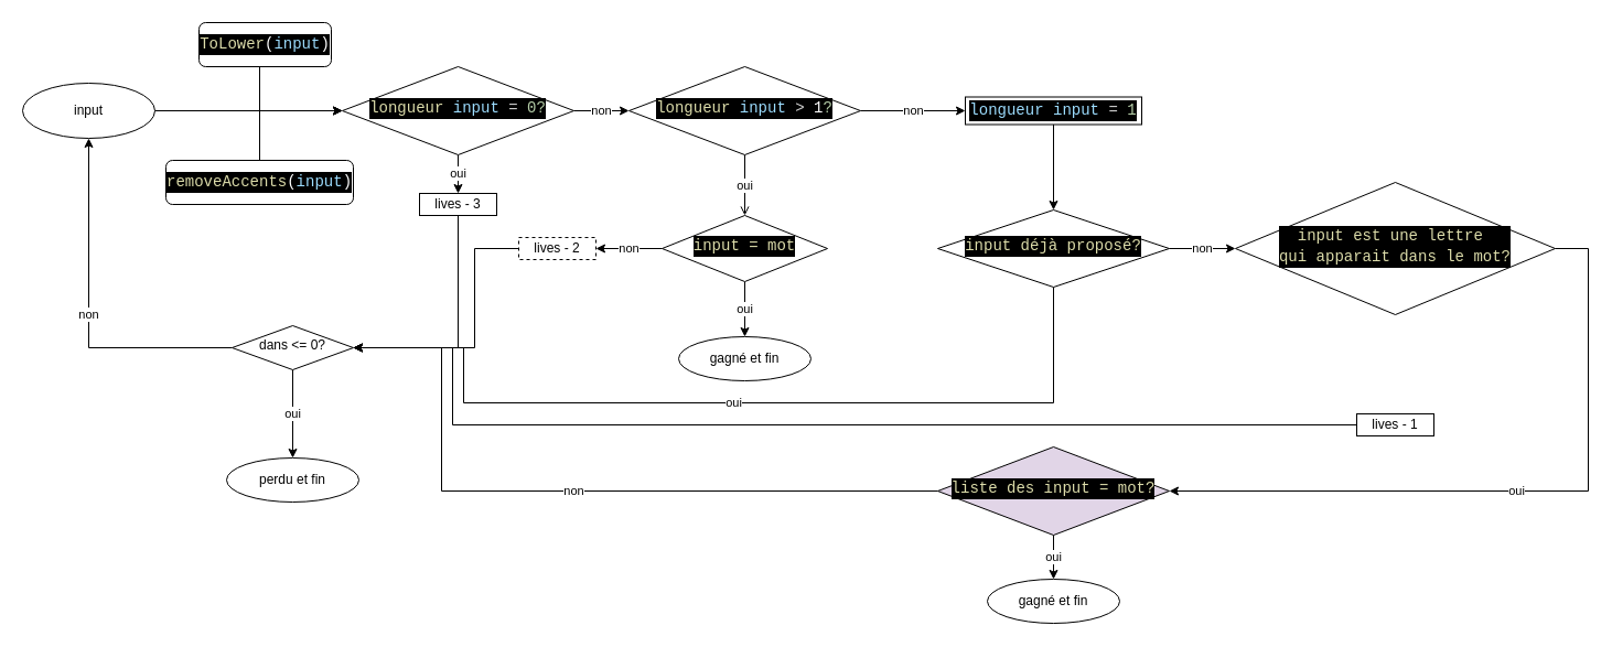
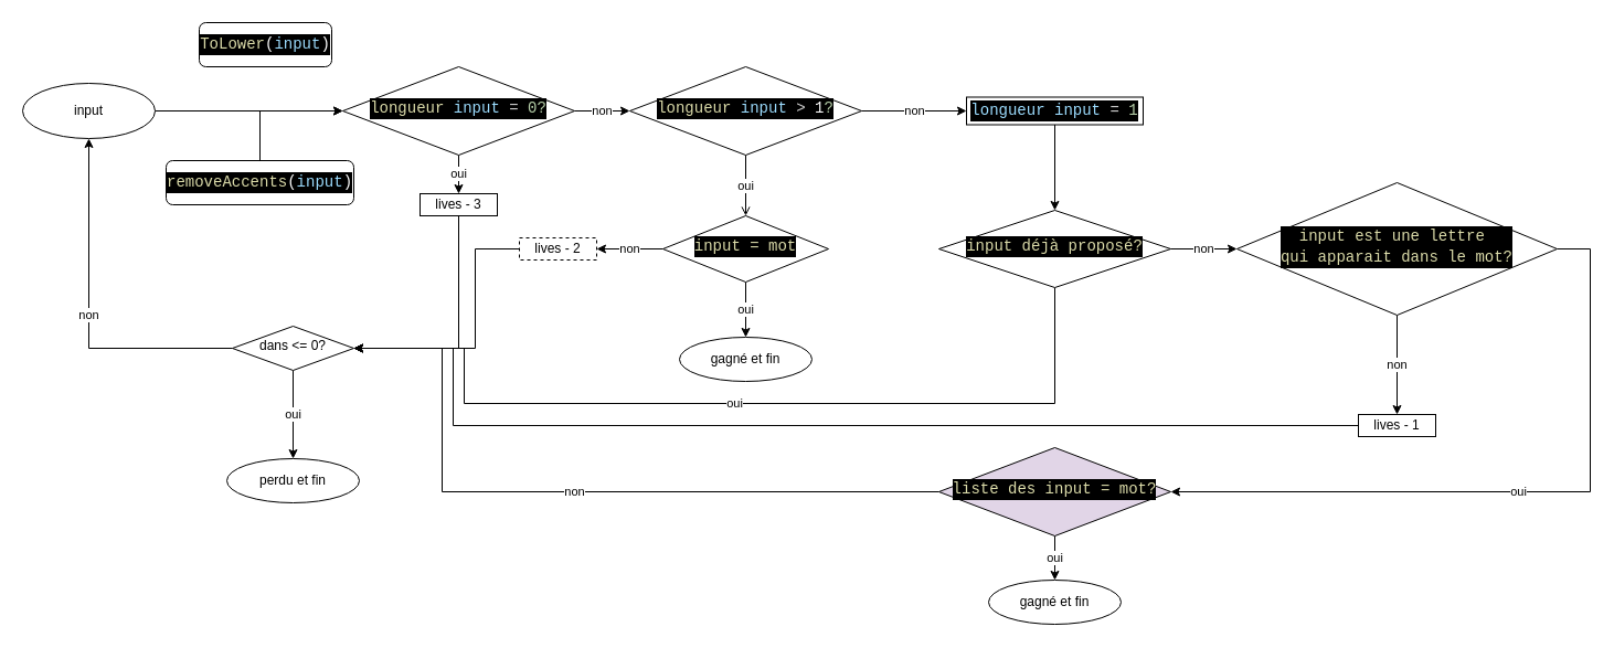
  <mxCell id="0" />
  <mxCell id="1" parent="0" />
  <mxCell id="2" value="oui" style="edgeStyle=orthogonalEdgeStyle;rounded=0;orthogonalLoop=1;jettySize=auto;html=1;" edge="1" parent="1" source="4" target="29"><mxGeometry relative="1" as="geometry" /></mxCell>
  <mxCell id="3" value="non" style="edgeStyle=orthogonalEdgeStyle;rounded=0;orthogonalLoop=1;jettySize=auto;html=1;" edge="1" parent="1" source="4" target="16"><mxGeometry relative="1" as="geometry" /></mxCell>
  <mxCell id="4" value="&lt;div style=&quot;background-color: rgb(0, 0, 0); font-family: Consolas, &amp;quot;Courier New&amp;quot;, monospace; font-size: 14px; line-height: 19px; white-space: pre;&quot;&gt;&lt;font color=&quot;#dcdcaa&quot;&gt;longueur &lt;/font&gt;&lt;span style=&quot;color: rgb(156, 220, 254);&quot;&gt;input&lt;/span&gt;&lt;font color=&quot;#ffffff&quot;&gt; &lt;/font&gt;&lt;span style=&quot;color: rgb(212, 212, 212);&quot;&gt;=&lt;/span&gt;&lt;font color=&quot;#ffffff&quot;&gt; &lt;/font&gt;&lt;span style=&quot;color: rgb(181, 206, 168);&quot;&gt;0?&lt;/span&gt;&lt;/div&gt;" style="rhombus;whiteSpace=wrap;html=1;shadow=0;fontFamily=Helvetica;fontSize=12;align=center;strokeWidth=1;spacing=6;spacingTop=-4;" parent="1" vertex="1"><mxGeometry x="310" y="60" width="210" height="80" as="geometry" /></mxCell>
- <mxCell id="5" value="" style="edgeStyle=orthogonalEdgeStyle;rounded=0;orthogonalLoop=1;jettySize=auto;html=1;entryX=0;entryY=0.5;entryDx=0;entryDy=0;" edge="1" parent="1" source="6" target="4"><mxGeometry relative="1" as="geometry"><Array as="points"><mxPoint x="235" y="100" /></Array></mxGeometry></mxCell>
  <mxCell id="6" value="&lt;div style=&quot;color: rgb(255, 255, 255); background-color: rgb(0, 0, 0); font-family: Consolas, &amp;quot;Courier New&amp;quot;, monospace; font-size: 14px; line-height: 19px; white-space: pre;&quot;&gt;&lt;span style=&quot;color: #dcdcaa;&quot;&gt;ToLower&lt;/span&gt;(&lt;span style=&quot;color: #9cdcfe;&quot;&gt;input&lt;/span&gt;)&lt;/div&gt;" style="rounded=1;whiteSpace=wrap;html=1;fontSize=12;glass=0;strokeWidth=1;shadow=0;" parent="1" vertex="1"><mxGeometry x="180" y="20" width="120" height="40" as="geometry" /></mxCell>
  <mxCell id="7" value="oui" style="edgeStyle=orthogonalEdgeStyle;rounded=0;orthogonalLoop=1;jettySize=auto;html=1;" edge="1" parent="1" source="9" target="33"><mxGeometry relative="1" as="geometry" /></mxCell>
  <mxCell id="8" value="non" style="edgeStyle=orthogonalEdgeStyle;rounded=0;orthogonalLoop=1;jettySize=auto;html=1;entryX=0.5;entryY=1;entryDx=0;entryDy=0;" edge="1" parent="1" source="9" target="13"><mxGeometry relative="1" as="geometry" /></mxCell>
  <mxCell id="9" value="dans &amp;lt;= 0?" style="rhombus;whiteSpace=wrap;html=1;shadow=0;fontFamily=Helvetica;fontSize=12;align=center;strokeWidth=1;spacing=6;spacingTop=-4;" parent="1" vertex="1"><mxGeometry x="210" y="295" width="110" height="40" as="geometry" /></mxCell>
  <mxCell id="10" value="" style="edgeStyle=orthogonalEdgeStyle;rounded=0;orthogonalLoop=1;jettySize=auto;html=1;entryX=0;entryY=0.5;entryDx=0;entryDy=0;" edge="1" parent="1" source="11" target="4"><mxGeometry relative="1" as="geometry" /></mxCell>
  <mxCell id="11" value="&lt;div style=&quot;color: rgb(255, 255, 255); background-color: rgb(0, 0, 0); font-family: Consolas, &amp;quot;Courier New&amp;quot;, monospace; font-size: 14px; line-height: 19px; white-space: pre;&quot;&gt;&lt;span style=&quot;color: #dcdcaa;&quot;&gt;removeAccents&lt;/span&gt;(&lt;span style=&quot;color: #9cdcfe;&quot;&gt;input&lt;/span&gt;)&lt;/div&gt;" style="rounded=1;whiteSpace=wrap;html=1;fontSize=12;glass=0;strokeWidth=1;shadow=0;" parent="1" vertex="1"><mxGeometry x="150" y="145" width="170" height="40" as="geometry" /></mxCell>
  <mxCell id="12" style="edgeStyle=orthogonalEdgeStyle;rounded=0;orthogonalLoop=1;jettySize=auto;html=1;entryX=0;entryY=0.5;entryDx=0;entryDy=0;" edge="1" parent="1" source="13" target="4"><mxGeometry relative="1" as="geometry" /></mxCell>
  <mxCell id="13" value="input" style="ellipse;whiteSpace=wrap;html=1;" vertex="1" parent="1"><mxGeometry x="20" y="75" width="120" height="50" as="geometry" /></mxCell>
  <mxCell id="14" value="oui" style="edgeStyle=orthogonalEdgeStyle;rounded=0;orthogonalLoop=1;jettySize=auto;html=1;entryX=0.5;entryY=0;entryDx=0;entryDy=0;endArrow=open;" edge="1" parent="1" source="16" target="19"><mxGeometry relative="1" as="geometry" /></mxCell>
  <mxCell id="15" value="non" style="edgeStyle=orthogonalEdgeStyle;rounded=0;orthogonalLoop=1;jettySize=auto;html=1;entryX=0;entryY=0.5;entryDx=0;entryDy=0;" edge="1" parent="1" source="16" target="38"><mxGeometry relative="1" as="geometry" /></mxCell>
  <mxCell id="16" value="&lt;div style=&quot;background-color: rgb(0, 0, 0); font-family: Consolas, &amp;quot;Courier New&amp;quot;, monospace; font-size: 14px; line-height: 19px; white-space: pre;&quot;&gt;&lt;font color=&quot;#dcdcaa&quot;&gt;longueur &lt;/font&gt;&lt;span style=&quot;color: rgb(156, 220, 254);&quot;&gt;input&lt;/span&gt;&lt;font color=&quot;#ffffff&quot;&gt; &lt;/font&gt;&lt;font color=&quot;#d4d4d4&quot;&gt;&amp;gt;&lt;/font&gt;&lt;font color=&quot;#ffffff&quot;&gt; 1&lt;/font&gt;&lt;span style=&quot;color: rgb(181, 206, 168);&quot;&gt;?&lt;/span&gt;&lt;/div&gt;" style="rhombus;whiteSpace=wrap;html=1;shadow=0;fontFamily=Helvetica;fontSize=12;align=center;strokeWidth=1;spacing=6;spacingTop=-4;" vertex="1" parent="1"><mxGeometry x="570" y="60" width="210" height="80" as="geometry" /></mxCell>
  <mxCell id="17" value="oui" style="edgeStyle=orthogonalEdgeStyle;rounded=0;orthogonalLoop=1;jettySize=auto;html=1;" edge="1" parent="1" source="19" target="32"><mxGeometry relative="1" as="geometry" /></mxCell>
  <mxCell id="18" value="non" style="edgeStyle=orthogonalEdgeStyle;rounded=0;orthogonalLoop=1;jettySize=auto;html=1;" edge="1" parent="1" source="19" target="31"><mxGeometry relative="1" as="geometry" /></mxCell>
  <mxCell id="19" value="&lt;div style=&quot;background-color: rgb(0, 0, 0); font-family: Consolas, &amp;quot;Courier New&amp;quot;, monospace; font-size: 14px; line-height: 19px; white-space: pre;&quot;&gt;&lt;font color=&quot;#dcdcaa&quot;&gt;input = mot&lt;/font&gt;&lt;/div&gt;" style="rhombus;whiteSpace=wrap;html=1;shadow=0;fontFamily=Helvetica;fontSize=12;align=center;strokeWidth=1;spacing=6;spacingTop=-4;" vertex="1" parent="1"><mxGeometry x="600" y="195" width="150" height="60" as="geometry" /></mxCell>
  <mxCell id="20" value="non" style="edgeStyle=orthogonalEdgeStyle;rounded=0;orthogonalLoop=1;jettySize=auto;html=1;entryX=1;entryY=0.5;entryDx=0;entryDy=0;" edge="1" parent="1" source="22" target="9"><mxGeometry relative="1" as="geometry"><Array as="points"><mxPoint x="400" y="445" /><mxPoint x="400" y="315" /></Array></mxGeometry></mxCell>
  <mxCell id="21" value="oui" style="edgeStyle=orthogonalEdgeStyle;rounded=0;orthogonalLoop=1;jettySize=auto;html=1;" edge="1" parent="1" source="22" target="39"><mxGeometry relative="1" as="geometry" /></mxCell>
  <mxCell id="22" value="&lt;div style=&quot;background-color: rgb(0, 0, 0); font-family: Consolas, &amp;quot;Courier New&amp;quot;, monospace; font-size: 14px; line-height: 19px; white-space: pre;&quot;&gt;&lt;font color=&quot;#dcdcaa&quot;&gt;liste des input = mot?&lt;/font&gt;&lt;/div&gt;" style="rhombus;whiteSpace=wrap;html=1;shadow=0;fontFamily=Helvetica;fontSize=12;align=center;strokeWidth=1;spacing=6;spacingTop=-4;fillColor=#e1d5e7;" vertex="1" parent="1"><mxGeometry x="850" y="405" width="210" height="80" as="geometry" /></mxCell>
+ <mxCell id="23" value="non" style="edgeStyle=orthogonalEdgeStyle;rounded=0;orthogonalLoop=1;jettySize=auto;html=1;entryX=0.5;entryY=0;entryDx=0;entryDy=0;" edge="1" parent="1" source="25" target="27"><mxGeometry relative="1" as="geometry"><mxPoint x="1280" y="405" as="targetPoint" /></mxGeometry></mxCell>
  <mxCell id="24" value="oui" style="edgeStyle=orthogonalEdgeStyle;rounded=0;orthogonalLoop=1;jettySize=auto;html=1;entryX=1;entryY=0.5;entryDx=0;entryDy=0;" edge="1" parent="1" source="25" target="22"><mxGeometry relative="1" as="geometry"><Array as="points"><mxPoint x="1440" y="225" /><mxPoint x="1440" y="445" /></Array></mxGeometry></mxCell>
  <mxCell id="25" value="&lt;div style=&quot;background-color: rgb(0, 0, 0); font-family: Consolas, &amp;quot;Courier New&amp;quot;, monospace; font-size: 14px; line-height: 19px; white-space: pre;&quot;&gt;&lt;font color=&quot;#dcdcaa&quot;&gt;input est une lettre &lt;/font&gt;&lt;/div&gt;&lt;div style=&quot;background-color: rgb(0, 0, 0); font-family: Consolas, &amp;quot;Courier New&amp;quot;, monospace; font-size: 14px; line-height: 19px; white-space: pre;&quot;&gt;&lt;font color=&quot;#dcdcaa&quot;&gt;qui apparait dans le mot?&lt;/font&gt;&lt;/div&gt;" style="rhombus;whiteSpace=wrap;html=1;shadow=0;fontFamily=Helvetica;fontSize=12;align=center;strokeWidth=1;spacing=6;spacingTop=-4;" vertex="1" parent="1"><mxGeometry x="1120" y="165" width="290" height="120" as="geometry" /></mxCell>
  <mxCell id="26" style="edgeStyle=orthogonalEdgeStyle;rounded=0;orthogonalLoop=1;jettySize=auto;html=1;entryX=1;entryY=0.5;entryDx=0;entryDy=0;" edge="1" parent="1" source="27" target="9"><mxGeometry relative="1" as="geometry"><Array as="points"><mxPoint x="410" y="385" /><mxPoint x="410" y="315" /></Array></mxGeometry></mxCell>
  <mxCell id="27" value="lives - 1" style="rounded=0;whiteSpace=wrap;html=1;" vertex="1" parent="1"><mxGeometry x="1230" y="375" width="70" height="20" as="geometry" /></mxCell>
  <mxCell id="28" style="edgeStyle=orthogonalEdgeStyle;rounded=0;orthogonalLoop=1;jettySize=auto;html=1;entryX=1;entryY=0.5;entryDx=0;entryDy=0;" edge="1" parent="1" source="29" target="9"><mxGeometry relative="1" as="geometry"><mxPoint x="300" y="235" as="targetPoint" /><Array as="points"><mxPoint x="415" y="315" /></Array></mxGeometry></mxCell>
  <mxCell id="29" value="lives - 3" style="rounded=0;whiteSpace=wrap;html=1;" vertex="1" parent="1"><mxGeometry x="380" y="175" width="70" height="20" as="geometry" /></mxCell>
  <mxCell id="30" style="edgeStyle=orthogonalEdgeStyle;rounded=0;orthogonalLoop=1;jettySize=auto;html=1;entryX=1;entryY=0.5;entryDx=0;entryDy=0;" edge="1" parent="1" source="31" target="9"><mxGeometry relative="1" as="geometry"><Array as="points"><mxPoint x="430" y="225" /><mxPoint x="430" y="315" /></Array></mxGeometry></mxCell>
  <mxCell id="31" value="lives - 2" style="rounded=0;whiteSpace=wrap;html=1;dashed=1;" vertex="1" parent="1"><mxGeometry x="470" y="215" width="70" height="20" as="geometry" /></mxCell>
  <mxCell id="32" value="gagné et fin" style="ellipse;whiteSpace=wrap;html=1;" vertex="1" parent="1"><mxGeometry x="615" y="305" width="120" height="40" as="geometry" /></mxCell>
  <mxCell id="33" value="perdu et fin" style="ellipse;whiteSpace=wrap;html=1;" vertex="1" parent="1"><mxGeometry x="205" y="415" width="120" height="40" as="geometry" /></mxCell>
  <mxCell id="34" value="oui" style="edgeStyle=orthogonalEdgeStyle;rounded=0;orthogonalLoop=1;jettySize=auto;html=1;entryX=1;entryY=0.5;entryDx=0;entryDy=0;" edge="1" parent="1" source="36" target="9"><mxGeometry relative="1" as="geometry"><Array as="points"><mxPoint x="955" y="365" /><mxPoint x="420" y="365" /><mxPoint x="420" y="315" /></Array></mxGeometry></mxCell>
  <mxCell id="35" value="non" style="edgeStyle=orthogonalEdgeStyle;rounded=0;orthogonalLoop=1;jettySize=auto;html=1;" edge="1" parent="1" source="36" target="25"><mxGeometry relative="1" as="geometry" /></mxCell>
  <mxCell id="36" value="&lt;div style=&quot;background-color: rgb(0, 0, 0); font-family: Consolas, &amp;quot;Courier New&amp;quot;, monospace; font-size: 14px; line-height: 19px; white-space: pre;&quot;&gt;&lt;font color=&quot;#dcdcaa&quot;&gt;input déjà proposé?&lt;/font&gt;&lt;/div&gt;" style="rhombus;whiteSpace=wrap;html=1;shadow=0;fontFamily=Helvetica;fontSize=12;align=center;strokeWidth=1;spacing=6;spacingTop=-4;" vertex="1" parent="1"><mxGeometry x="850" y="190" width="210" height="70" as="geometry" /></mxCell>
  <mxCell id="37" value="" style="edgeStyle=orthogonalEdgeStyle;rounded=0;orthogonalLoop=1;jettySize=auto;html=1;" edge="1" parent="1" source="38" target="36"><mxGeometry relative="1" as="geometry" /></mxCell>
  <mxCell id="38" value="&lt;div style=&quot;color: rgb(255, 255, 255); background-color: rgb(0, 0, 0); font-family: Consolas, &amp;quot;Courier New&amp;quot;, monospace; font-size: 14px; line-height: 19px; white-space: pre;&quot;&gt;&lt;span style=&quot;color: #9cdcfe;&quot;&gt;longueur&lt;/span&gt; &lt;span style=&quot;color: #9cdcfe;&quot;&gt;input&lt;/span&gt; &lt;span style=&quot;color: #d4d4d4;&quot;&gt;=&lt;/span&gt; &lt;span style=&quot;color: #b5cea8;&quot;&gt;1&lt;/span&gt;&lt;/div&gt;" style="rounded=0;whiteSpace=wrap;html=1;" vertex="1" parent="1"><mxGeometry x="875" y="87.5" width="160" height="25" as="geometry" /></mxCell>
  <mxCell id="39" value="gagné et fin" style="ellipse;whiteSpace=wrap;html=1;" vertex="1" parent="1"><mxGeometry x="895" y="525" width="120" height="40" as="geometry" /></mxCell>
